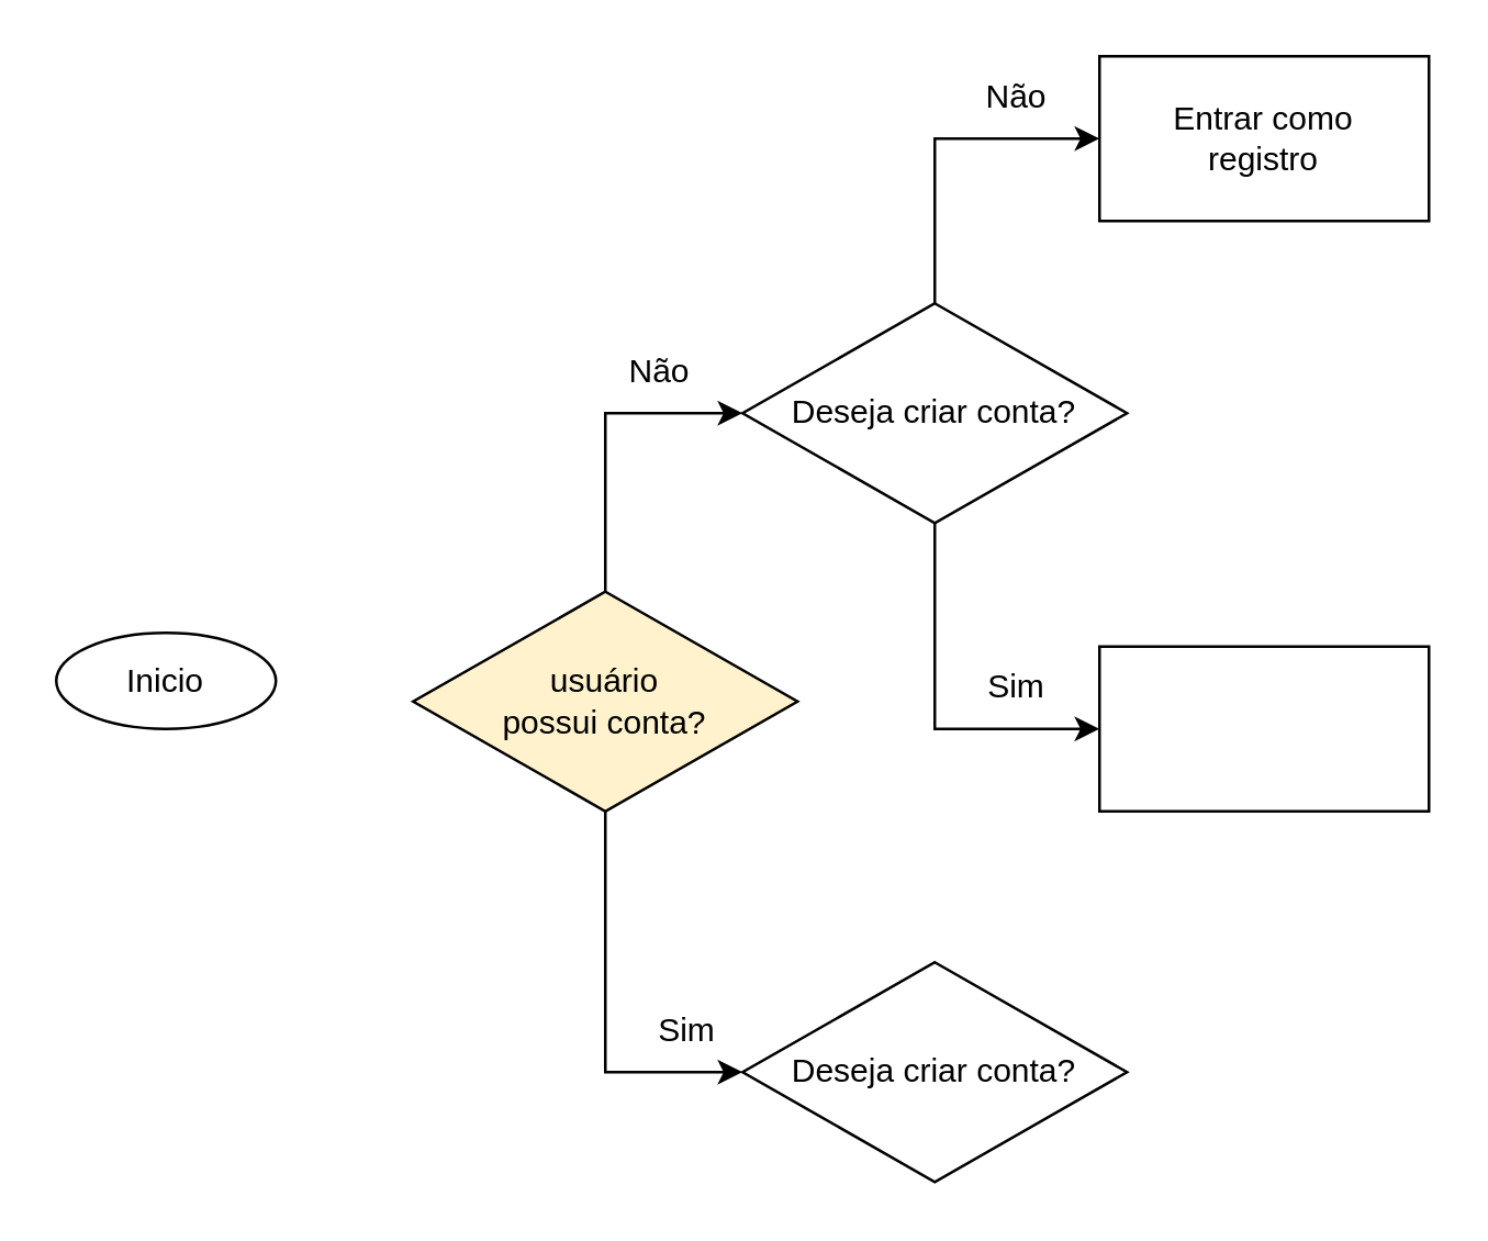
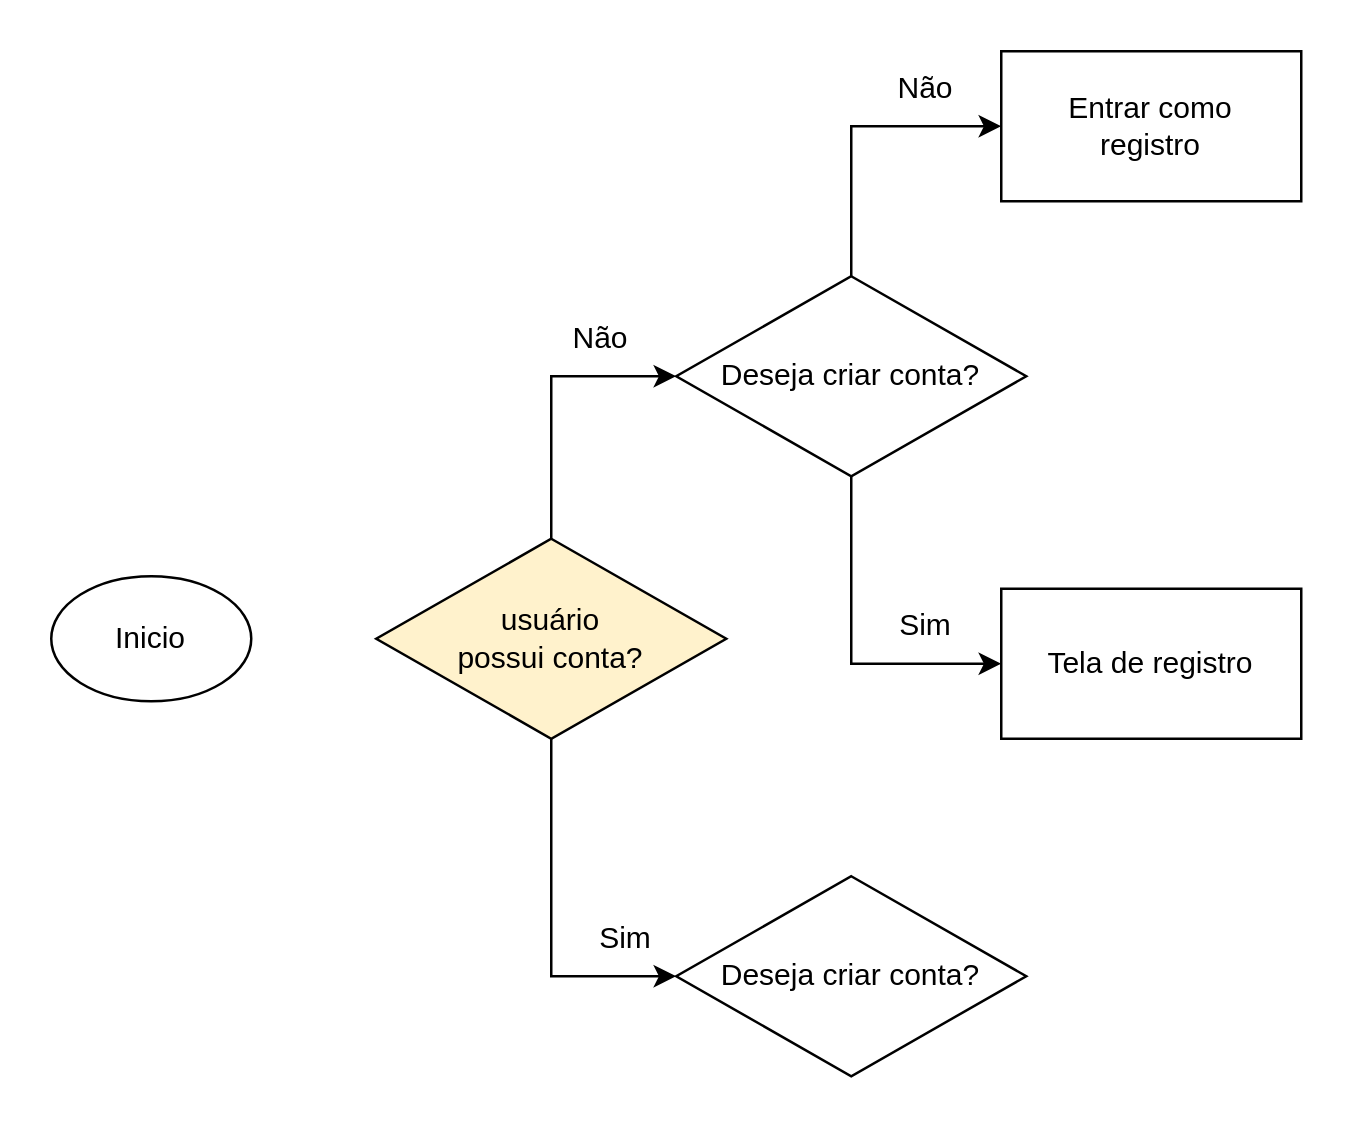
  <mxCell id="0" />
  <mxCell id="1" parent="0" />
- <mxCell id="2" value="Inicio" style="ellipse;whiteSpace=wrap;html=1;" parent="1" vertex="1"><mxGeometry x="20" y="230" width="80" height="35" as="geometry" /></mxCell>
+ <mxCell id="2" value="Inicio" style="ellipse;whiteSpace=wrap;html=1;" parent="1" vertex="1"><mxGeometry x="20" y="230" width="80" height="50" as="geometry" /></mxCell>
  <mxCell id="3" style="edgeStyle=orthogonalEdgeStyle;rounded=0;orthogonalLoop=1;jettySize=auto;html=1;entryX=0;entryY=0.5;entryDx=0;entryDy=0;" parent="1" source="5" target="11" edge="1"><mxGeometry relative="1" as="geometry"><mxPoint x="220" y="180" as="targetPoint" /></mxGeometry></mxCell>
  <mxCell id="4" style="edgeStyle=orthogonalEdgeStyle;rounded=0;orthogonalLoop=1;jettySize=auto;html=1;entryX=0;entryY=0.5;entryDx=0;entryDy=0;" parent="1" source="5" target="12" edge="1"><mxGeometry relative="1" as="geometry"><mxPoint x="220" y="320" as="targetPoint" /></mxGeometry></mxCell>
  <mxCell id="5" value="usuário&lt;br&gt;possui conta?" style="rhombus;whiteSpace=wrap;html=1;fillColor=#fff2cc;" parent="1" vertex="1"><mxGeometry x="150" y="215" width="140" height="80" as="geometry" /></mxCell>
  <mxCell id="6" style="edgeStyle=orthogonalEdgeStyle;rounded=0;orthogonalLoop=1;jettySize=auto;html=1;exitX=0.5;exitY=1;exitDx=0;exitDy=0;" parent="1" source="2" target="2" edge="1"><mxGeometry relative="1" as="geometry" /></mxCell>
  <mxCell id="7" value="Não" style="text;html=1;strokeColor=none;fillColor=none;align=center;verticalAlign=middle;whiteSpace=wrap;rounded=0;" parent="1" vertex="1"><mxGeometry x="210" y="120" width="60" height="30" as="geometry" /></mxCell>
  <mxCell id="8" value="Sim" style="text;html=1;strokeColor=none;fillColor=none;align=center;verticalAlign=middle;whiteSpace=wrap;rounded=0;" parent="1" vertex="1"><mxGeometry x="220" y="360" width="60" height="30" as="geometry" /></mxCell>
  <mxCell id="9" style="edgeStyle=orthogonalEdgeStyle;rounded=0;orthogonalLoop=1;jettySize=auto;html=1;entryX=0;entryY=0.5;entryDx=0;entryDy=0;" edge="1" parent="1" source="11" target="13"><mxGeometry relative="1" as="geometry" /></mxCell>
  <mxCell id="10" style="edgeStyle=orthogonalEdgeStyle;rounded=0;orthogonalLoop=1;jettySize=auto;html=1;entryX=0;entryY=0.5;entryDx=0;entryDy=0;" edge="1" parent="1" source="11" target="16"><mxGeometry relative="1" as="geometry" /></mxCell>
  <mxCell id="11" value="Deseja criar conta?" style="rhombus;whiteSpace=wrap;html=1;" parent="1" vertex="1"><mxGeometry x="270" y="110" width="140" height="80" as="geometry" /></mxCell>
  <mxCell id="12" value="Deseja criar conta?" style="rhombus;whiteSpace=wrap;html=1;" parent="1" vertex="1"><mxGeometry x="270" y="350" width="140" height="80" as="geometry" /></mxCell>
  <mxCell id="13" value="" style="rounded=0;whiteSpace=wrap;html=1;" vertex="1" parent="1"><mxGeometry x="400" y="20" width="120" height="60" as="geometry" /></mxCell>
  <mxCell id="14" value="Não" style="text;html=1;strokeColor=none;fillColor=none;align=center;verticalAlign=middle;whiteSpace=wrap;rounded=0;" vertex="1" parent="1"><mxGeometry x="340" y="20" width="60" height="30" as="geometry" /></mxCell>
  <mxCell id="15" value="Entrar como registro" style="text;html=1;strokeColor=none;fillColor=none;align=center;verticalAlign=middle;whiteSpace=wrap;rounded=0;" vertex="1" parent="1"><mxGeometry x="420" y="35" width="80" height="30" as="geometry" /></mxCell>
  <mxCell id="16" value="" style="rounded=0;whiteSpace=wrap;html=1;" vertex="1" parent="1"><mxGeometry x="400" y="235" width="120" height="60" as="geometry" /></mxCell>
+ <mxCell id="17" value="Tela de registro" style="text;html=1;strokeColor=none;fillColor=none;align=center;verticalAlign=middle;whiteSpace=wrap;rounded=0;" vertex="1" parent="1"><mxGeometry x="415" y="250" width="90" height="30" as="geometry" /></mxCell>
  <mxCell id="18" value="Sim" style="text;html=1;strokeColor=none;fillColor=none;align=center;verticalAlign=middle;whiteSpace=wrap;rounded=0;" vertex="1" parent="1"><mxGeometry x="340" y="235" width="60" height="30" as="geometry" /></mxCell>
